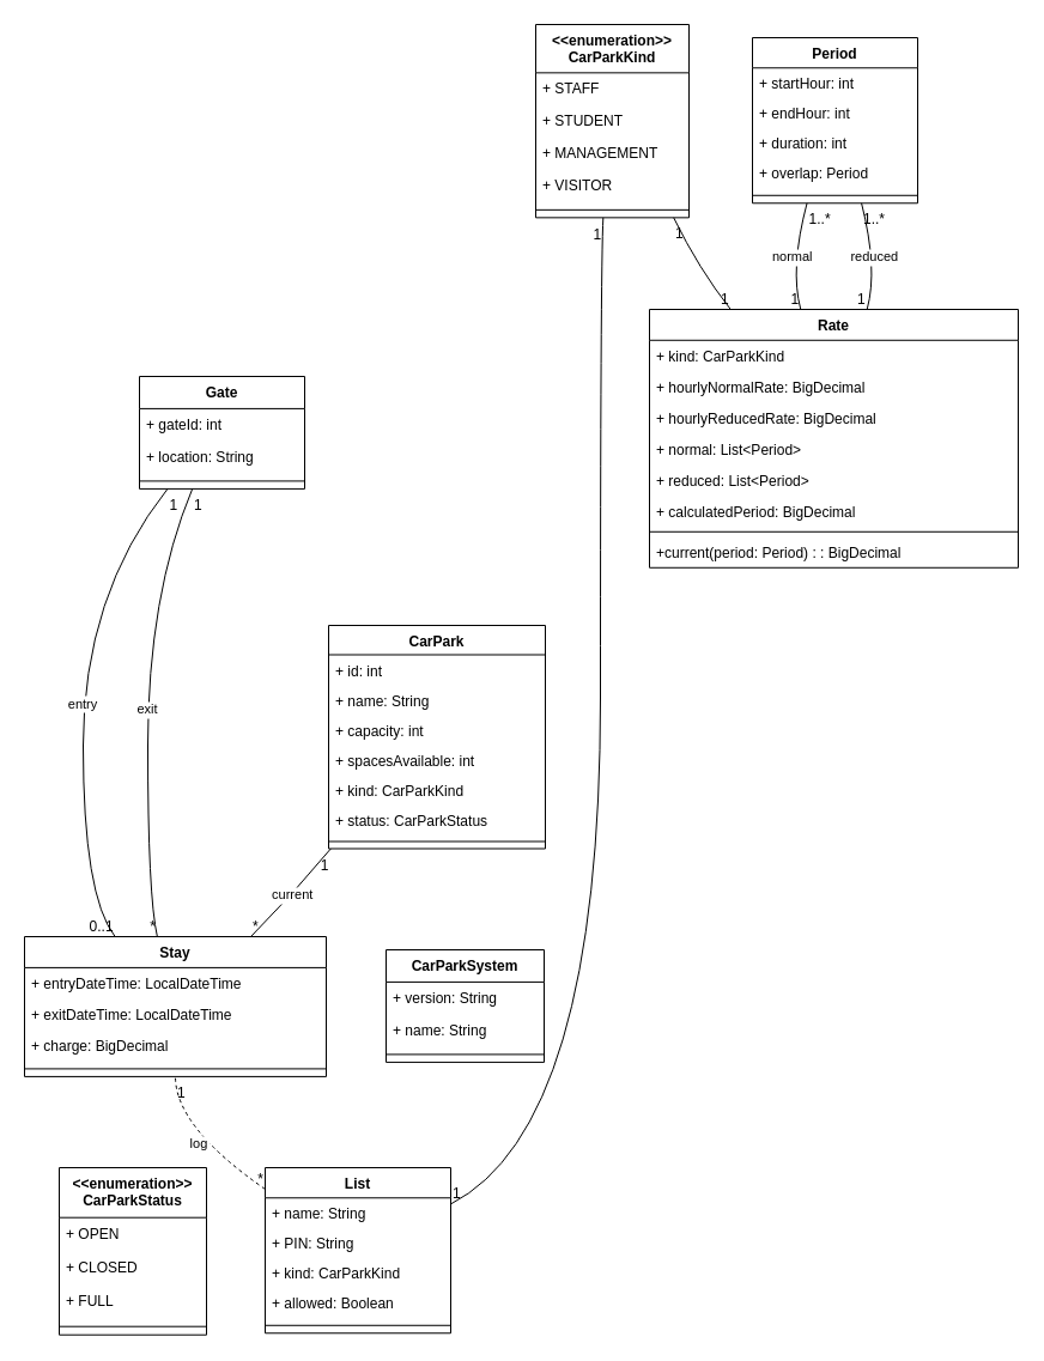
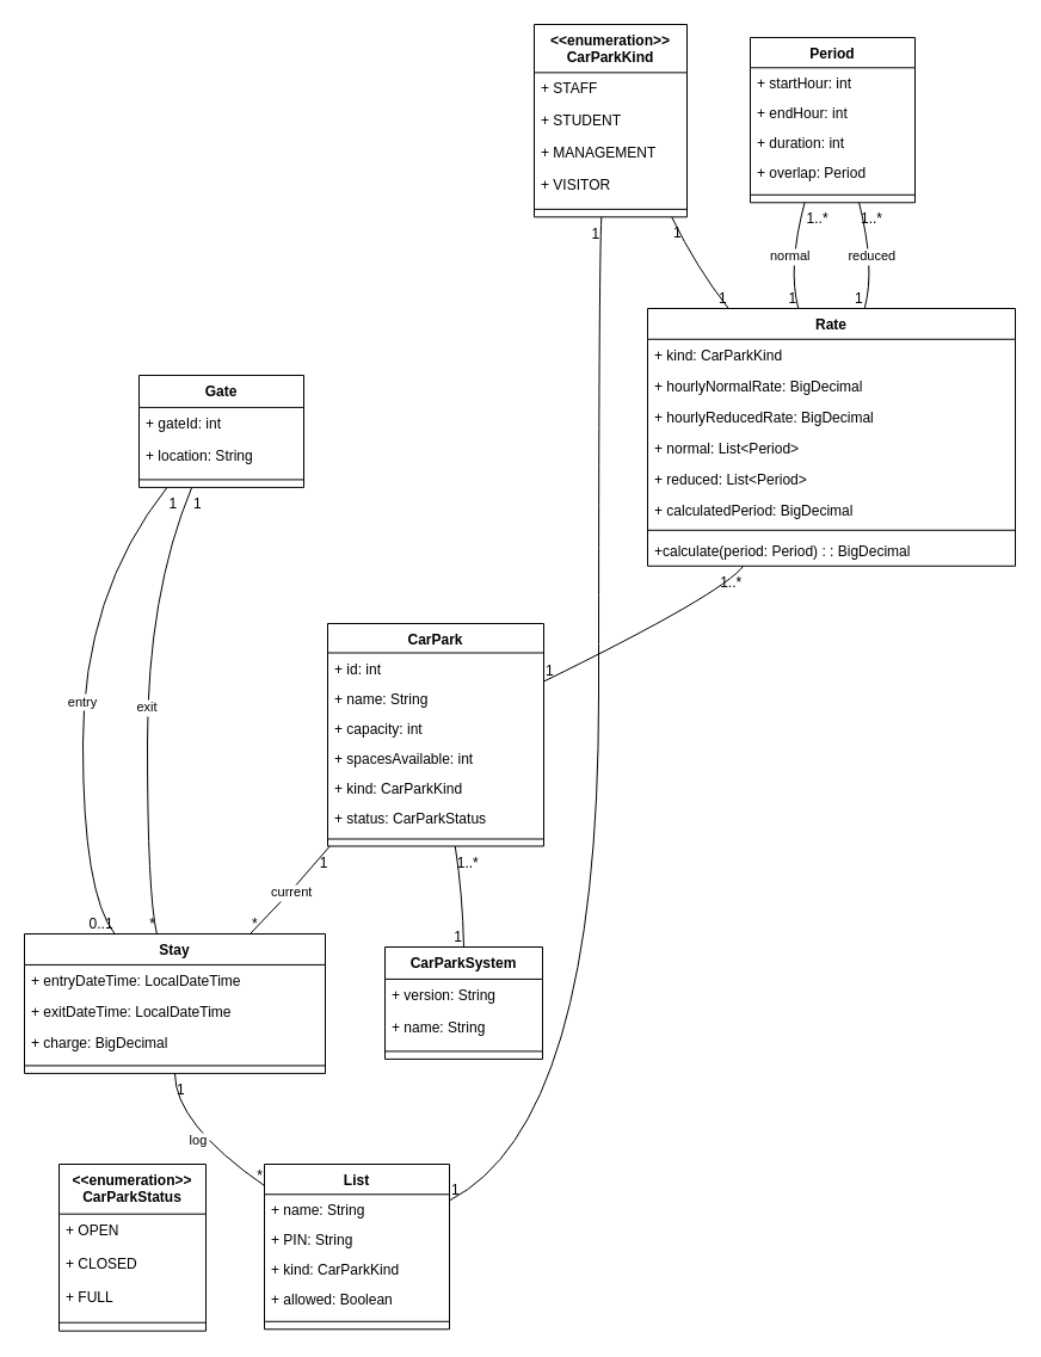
  <mxCell id="0" />
  <mxCell id="1" parent="0" />
  <mxCell id="2" value="&lt;&lt;enumeration&gt;&gt;&#10;CarParkKind" style="swimlane;fontStyle=1;align=center;verticalAlign=top;childLayout=stackLayout;horizontal=1;startSize=40.35;horizontalStack=0;resizeParent=1;resizeParentMax=0;resizeLast=0;collapsible=0;marginBottom=0;" parent="1" vertex="1"><mxGeometry x="447" y="20" width="128" height="161.35" as="geometry" /></mxCell>
  <mxCell id="3" value="+ STAFF" style="text;strokeColor=none;fillColor=none;align=left;verticalAlign=top;spacingLeft=4;spacingRight=4;overflow=hidden;rotatable=0;points=[[0,0.5],[1,0.5]];portConstraint=eastwest;" parent="2" vertex="1"><mxGeometry y="40.35" width="128" height="27" as="geometry" /></mxCell>
  <mxCell id="4" value="+ STUDENT" style="text;strokeColor=none;fillColor=none;align=left;verticalAlign=top;spacingLeft=4;spacingRight=4;overflow=hidden;rotatable=0;points=[[0,0.5],[1,0.5]];portConstraint=eastwest;" parent="2" vertex="1"><mxGeometry y="67.35" width="128" height="27" as="geometry" /></mxCell>
  <mxCell id="5" value="+ MANAGEMENT" style="text;strokeColor=none;fillColor=none;align=left;verticalAlign=top;spacingLeft=4;spacingRight=4;overflow=hidden;rotatable=0;points=[[0,0.5],[1,0.5]];portConstraint=eastwest;" parent="2" vertex="1"><mxGeometry y="94.35" width="128" height="27" as="geometry" /></mxCell>
  <mxCell id="6" value="+ VISITOR" style="text;strokeColor=none;fillColor=none;align=left;verticalAlign=top;spacingLeft=4;spacingRight=4;overflow=hidden;rotatable=0;points=[[0,0.5],[1,0.5]];portConstraint=eastwest;" parent="2" vertex="1"><mxGeometry y="121.35" width="128" height="27" as="geometry" /></mxCell>
  <mxCell id="7" style="line;strokeWidth=1;fillColor=none;align=left;verticalAlign=middle;spacingTop=-1;spacingLeft=3;spacingRight=3;rotatable=0;labelPosition=right;points=[];portConstraint=eastwest;strokeColor=inherit;" parent="2" vertex="1"><mxGeometry y="148.35" width="128" height="13" as="geometry" /></mxCell>
  <mxCell id="8" value="&lt;&lt;enumeration&gt;&gt;&#10;CarParkStatus" style="swimlane;fontStyle=1;align=center;verticalAlign=top;childLayout=stackLayout;horizontal=1;startSize=41.7;horizontalStack=0;resizeParent=1;resizeParentMax=0;resizeLast=0;collapsible=0;marginBottom=0;" parent="1" vertex="1"><mxGeometry x="49" y="975" width="123" height="139.7" as="geometry" /></mxCell>
  <mxCell id="9" value="+ OPEN" style="text;strokeColor=none;fillColor=none;align=left;verticalAlign=top;spacingLeft=4;spacingRight=4;overflow=hidden;rotatable=0;points=[[0,0.5],[1,0.5]];portConstraint=eastwest;" parent="8" vertex="1"><mxGeometry y="41.7" width="123" height="28" as="geometry" /></mxCell>
  <mxCell id="10" value="+ CLOSED" style="text;strokeColor=none;fillColor=none;align=left;verticalAlign=top;spacingLeft=4;spacingRight=4;overflow=hidden;rotatable=0;points=[[0,0.5],[1,0.5]];portConstraint=eastwest;" parent="8" vertex="1"><mxGeometry y="69.7" width="123" height="28" as="geometry" /></mxCell>
  <mxCell id="11" value="+ FULL" style="text;strokeColor=none;fillColor=none;align=left;verticalAlign=top;spacingLeft=4;spacingRight=4;overflow=hidden;rotatable=0;points=[[0,0.5],[1,0.5]];portConstraint=eastwest;" parent="8" vertex="1"><mxGeometry y="97.7" width="123" height="28" as="geometry" /></mxCell>
  <mxCell id="12" style="line;strokeWidth=1;fillColor=none;align=left;verticalAlign=middle;spacingTop=-1;spacingLeft=3;spacingRight=3;rotatable=0;labelPosition=right;points=[];portConstraint=eastwest;strokeColor=inherit;" parent="8" vertex="1"><mxGeometry y="125.7" width="123" height="14" as="geometry" /></mxCell>
  <mxCell id="13" value="List" style="swimlane;fontStyle=1;align=center;verticalAlign=top;childLayout=stackLayout;horizontal=1;startSize=25.273;horizontalStack=0;resizeParent=1;resizeParentMax=0;resizeLast=0;collapsible=0;marginBottom=0;" parent="1" vertex="1"><mxGeometry x="221" y="975" width="155" height="138.273" as="geometry" /></mxCell>
  <mxCell id="14" value="+ name: String" style="text;strokeColor=none;fillColor=none;align=left;verticalAlign=top;spacingLeft=4;spacingRight=4;overflow=hidden;rotatable=0;points=[[0,0.5],[1,0.5]];portConstraint=eastwest;" parent="13" vertex="1"><mxGeometry y="25.273" width="155" height="25" as="geometry" /></mxCell>
  <mxCell id="15" value="+ PIN: String" style="text;strokeColor=none;fillColor=none;align=left;verticalAlign=top;spacingLeft=4;spacingRight=4;overflow=hidden;rotatable=0;points=[[0,0.5],[1,0.5]];portConstraint=eastwest;" parent="13" vertex="1"><mxGeometry y="50.273" width="155" height="25" as="geometry" /></mxCell>
  <mxCell id="16" value="+ kind: CarParkKind" style="text;strokeColor=none;fillColor=none;align=left;verticalAlign=top;spacingLeft=4;spacingRight=4;overflow=hidden;rotatable=0;points=[[0,0.5],[1,0.5]];portConstraint=eastwest;" parent="13" vertex="1"><mxGeometry y="75.273" width="155" height="25" as="geometry" /></mxCell>
  <mxCell id="17" value="+ allowed: Boolean" style="text;strokeColor=none;fillColor=none;align=left;verticalAlign=top;spacingLeft=4;spacingRight=4;overflow=hidden;rotatable=0;points=[[0,0.5],[1,0.5]];portConstraint=eastwest;" parent="13" vertex="1"><mxGeometry y="100.273" width="155" height="25" as="geometry" /></mxCell>
  <mxCell id="18" style="line;strokeWidth=1;fillColor=none;align=left;verticalAlign=middle;spacingTop=-1;spacingLeft=3;spacingRight=3;rotatable=0;labelPosition=right;points=[];portConstraint=eastwest;strokeColor=inherit;" parent="13" vertex="1"><mxGeometry y="125.273" width="155" height="13" as="geometry" /></mxCell>
  <mxCell id="19" value="Stay" style="swimlane;fontStyle=1;align=center;verticalAlign=top;childLayout=stackLayout;horizontal=1;startSize=25.911;horizontalStack=0;resizeParent=1;resizeParentMax=0;resizeLast=0;collapsible=0;marginBottom=0;" parent="1" vertex="1"><mxGeometry x="20" y="782" width="252" height="116.911" as="geometry" /></mxCell>
  <mxCell id="20" value="+ entryDateTime: LocalDateTime" style="text;strokeColor=none;fillColor=none;align=left;verticalAlign=top;spacingLeft=4;spacingRight=4;overflow=hidden;rotatable=0;points=[[0,0.5],[1,0.5]];portConstraint=eastwest;" parent="19" vertex="1"><mxGeometry y="25.911" width="252" height="26" as="geometry" /></mxCell>
  <mxCell id="21" value="+ exitDateTime: LocalDateTime" style="text;strokeColor=none;fillColor=none;align=left;verticalAlign=top;spacingLeft=4;spacingRight=4;overflow=hidden;rotatable=0;points=[[0,0.5],[1,0.5]];portConstraint=eastwest;" parent="19" vertex="1"><mxGeometry y="51.911" width="252" height="26" as="geometry" /></mxCell>
  <mxCell id="22" value="+ charge: BigDecimal" style="text;strokeColor=none;fillColor=none;align=left;verticalAlign=top;spacingLeft=4;spacingRight=4;overflow=hidden;rotatable=0;points=[[0,0.5],[1,0.5]];portConstraint=eastwest;" parent="19" vertex="1"><mxGeometry y="77.911" width="252" height="26" as="geometry" /></mxCell>
  <mxCell id="23" style="line;strokeWidth=1;fillColor=none;align=left;verticalAlign=middle;spacingTop=-1;spacingLeft=3;spacingRight=3;rotatable=0;labelPosition=right;points=[];portConstraint=eastwest;strokeColor=inherit;" parent="19" vertex="1"><mxGeometry y="103.911" width="252" height="13" as="geometry" /></mxCell>
  <mxCell id="24" value="Gate" style="swimlane;fontStyle=1;align=center;verticalAlign=top;childLayout=stackLayout;horizontal=1;startSize=26.914;horizontalStack=0;resizeParent=1;resizeParentMax=0;resizeLast=0;collapsible=0;marginBottom=0;" parent="1" vertex="1"><mxGeometry x="116" y="314" width="138" height="93.914" as="geometry" /></mxCell>
  <mxCell id="25" value="+ gateId: int" style="text;strokeColor=none;fillColor=none;align=left;verticalAlign=top;spacingLeft=4;spacingRight=4;overflow=hidden;rotatable=0;points=[[0,0.5],[1,0.5]];portConstraint=eastwest;" parent="24" vertex="1"><mxGeometry y="26.914" width="138" height="27" as="geometry" /></mxCell>
  <mxCell id="26" value="+ location: String" style="text;strokeColor=none;fillColor=none;align=left;verticalAlign=top;spacingLeft=4;spacingRight=4;overflow=hidden;rotatable=0;points=[[0,0.5],[1,0.5]];portConstraint=eastwest;" parent="24" vertex="1"><mxGeometry y="53.914" width="138" height="27" as="geometry" /></mxCell>
  <mxCell id="27" style="line;strokeWidth=1;fillColor=none;align=left;verticalAlign=middle;spacingTop=-1;spacingLeft=3;spacingRight=3;rotatable=0;labelPosition=right;points=[];portConstraint=eastwest;strokeColor=inherit;" parent="24" vertex="1"><mxGeometry y="80.914" width="138" height="13" as="geometry" /></mxCell>
  <mxCell id="28" value="CarParkSystem" style="swimlane;fontStyle=1;align=center;verticalAlign=top;childLayout=stackLayout;horizontal=1;startSize=26.914;horizontalStack=0;resizeParent=1;resizeParentMax=0;resizeLast=0;collapsible=0;marginBottom=0;" parent="1" vertex="1"><mxGeometry x="322" y="793" width="132" height="93.914" as="geometry" /></mxCell>
  <mxCell id="29" value="+ version: String" style="text;strokeColor=none;fillColor=none;align=left;verticalAlign=top;spacingLeft=4;spacingRight=4;overflow=hidden;rotatable=0;points=[[0,0.5],[1,0.5]];portConstraint=eastwest;" parent="28" vertex="1"><mxGeometry y="26.914" width="132" height="27" as="geometry" /></mxCell>
  <mxCell id="30" value="+ name: String" style="text;strokeColor=none;fillColor=none;align=left;verticalAlign=top;spacingLeft=4;spacingRight=4;overflow=hidden;rotatable=0;points=[[0,0.5],[1,0.5]];portConstraint=eastwest;" parent="28" vertex="1"><mxGeometry y="53.914" width="132" height="27" as="geometry" /></mxCell>
  <mxCell id="31" style="line;strokeWidth=1;fillColor=none;align=left;verticalAlign=middle;spacingTop=-1;spacingLeft=3;spacingRight=3;rotatable=0;labelPosition=right;points=[];portConstraint=eastwest;strokeColor=inherit;" parent="28" vertex="1"><mxGeometry y="80.914" width="132" height="13" as="geometry" /></mxCell>
  <mxCell id="32" value="CarPark" style="swimlane;fontStyle=1;align=center;verticalAlign=top;childLayout=stackLayout;horizontal=1;startSize=24.507;horizontalStack=0;resizeParent=1;resizeParentMax=0;resizeLast=0;collapsible=0;marginBottom=0;" parent="1" vertex="1"><mxGeometry x="274" y="522" width="181" height="186.507" as="geometry" /></mxCell>
  <mxCell id="33" value="+ id: int" style="text;strokeColor=none;fillColor=none;align=left;verticalAlign=top;spacingLeft=4;spacingRight=4;overflow=hidden;rotatable=0;points=[[0,0.5],[1,0.5]];portConstraint=eastwest;" parent="32" vertex="1"><mxGeometry y="24.507" width="181" height="25" as="geometry" /></mxCell>
  <mxCell id="34" value="+ name: String" style="text;strokeColor=none;fillColor=none;align=left;verticalAlign=top;spacingLeft=4;spacingRight=4;overflow=hidden;rotatable=0;points=[[0,0.5],[1,0.5]];portConstraint=eastwest;" parent="32" vertex="1"><mxGeometry y="49.507" width="181" height="25" as="geometry" /></mxCell>
  <mxCell id="35" value="+ capacity: int" style="text;strokeColor=none;fillColor=none;align=left;verticalAlign=top;spacingLeft=4;spacingRight=4;overflow=hidden;rotatable=0;points=[[0,0.5],[1,0.5]];portConstraint=eastwest;" parent="32" vertex="1"><mxGeometry y="74.507" width="181" height="25" as="geometry" /></mxCell>
  <mxCell id="36" value="+ spacesAvailable: int" style="text;strokeColor=none;fillColor=none;align=left;verticalAlign=top;spacingLeft=4;spacingRight=4;overflow=hidden;rotatable=0;points=[[0,0.5],[1,0.5]];portConstraint=eastwest;" parent="32" vertex="1"><mxGeometry y="99.507" width="181" height="25" as="geometry" /></mxCell>
  <mxCell id="37" value="+ kind: CarParkKind" style="text;strokeColor=none;fillColor=none;align=left;verticalAlign=top;spacingLeft=4;spacingRight=4;overflow=hidden;rotatable=0;points=[[0,0.5],[1,0.5]];portConstraint=eastwest;" parent="32" vertex="1"><mxGeometry y="124.507" width="181" height="25" as="geometry" /></mxCell>
  <mxCell id="38" value="+ status: CarParkStatus" style="text;strokeColor=none;fillColor=none;align=left;verticalAlign=top;spacingLeft=4;spacingRight=4;overflow=hidden;rotatable=0;points=[[0,0.5],[1,0.5]];portConstraint=eastwest;" parent="32" vertex="1"><mxGeometry y="149.507" width="181" height="25" as="geometry" /></mxCell>
  <mxCell id="39" style="line;strokeWidth=1;fillColor=none;align=left;verticalAlign=middle;spacingTop=-1;spacingLeft=3;spacingRight=3;rotatable=0;labelPosition=right;points=[];portConstraint=eastwest;strokeColor=inherit;" parent="32" vertex="1"><mxGeometry y="174.507" width="181" height="12" as="geometry" /></mxCell>
  <mxCell id="40" value="Period" style="swimlane;fontStyle=1;align=center;verticalAlign=top;childLayout=stackLayout;horizontal=1;startSize=25.273;horizontalStack=0;resizeParent=1;resizeParentMax=0;resizeLast=0;collapsible=0;marginBottom=0;" parent="1" vertex="1"><mxGeometry x="628" y="31" width="138" height="138.273" as="geometry" /></mxCell>
  <mxCell id="41" value="+ startHour: int" style="text;strokeColor=none;fillColor=none;align=left;verticalAlign=top;spacingLeft=4;spacingRight=4;overflow=hidden;rotatable=0;points=[[0,0.5],[1,0.5]];portConstraint=eastwest;" parent="40" vertex="1"><mxGeometry y="25.273" width="138" height="25" as="geometry" /></mxCell>
  <mxCell id="42" value="+ endHour: int" style="text;strokeColor=none;fillColor=none;align=left;verticalAlign=top;spacingLeft=4;spacingRight=4;overflow=hidden;rotatable=0;points=[[0,0.5],[1,0.5]];portConstraint=eastwest;" parent="40" vertex="1"><mxGeometry y="50.273" width="138" height="25" as="geometry" /></mxCell>
  <mxCell id="43" value="+ duration: int" style="text;strokeColor=none;fillColor=none;align=left;verticalAlign=top;spacingLeft=4;spacingRight=4;overflow=hidden;rotatable=0;points=[[0,0.5],[1,0.5]];portConstraint=eastwest;" parent="40" vertex="1"><mxGeometry y="75.273" width="138" height="25" as="geometry" /></mxCell>
  <mxCell id="44" value="+ overlap: Period" style="text;strokeColor=none;fillColor=none;align=left;verticalAlign=top;spacingLeft=4;spacingRight=4;overflow=hidden;rotatable=0;points=[[0,0.5],[1,0.5]];portConstraint=eastwest;" parent="40" vertex="1"><mxGeometry y="100.273" width="138" height="25" as="geometry" /></mxCell>
  <mxCell id="45" style="line;strokeWidth=1;fillColor=none;align=left;verticalAlign=middle;spacingTop=-1;spacingLeft=3;spacingRight=3;rotatable=0;labelPosition=right;points=[];portConstraint=eastwest;strokeColor=inherit;" parent="40" vertex="1"><mxGeometry y="125.273" width="138" height="13" as="geometry" /></mxCell>
  <mxCell id="46" value="Rate" style="swimlane;fontStyle=1;align=center;verticalAlign=top;childLayout=stackLayout;horizontal=1;startSize=25.775;horizontalStack=0;resizeParent=1;resizeParentMax=0;resizeLast=0;collapsible=0;marginBottom=0;" parent="1" vertex="1"><mxGeometry x="542" y="258" width="308" height="215.775" as="geometry" /></mxCell>
  <mxCell id="47" value="+ kind: CarParkKind" style="text;strokeColor=none;fillColor=none;align=left;verticalAlign=top;spacingLeft=4;spacingRight=4;overflow=hidden;rotatable=0;points=[[0,0.5],[1,0.5]];portConstraint=eastwest;" parent="46" vertex="1"><mxGeometry y="25.775" width="308" height="26" as="geometry" /></mxCell>
  <mxCell id="48" value="+ hourlyNormalRate: BigDecimal" style="text;strokeColor=none;fillColor=none;align=left;verticalAlign=top;spacingLeft=4;spacingRight=4;overflow=hidden;rotatable=0;points=[[0,0.5],[1,0.5]];portConstraint=eastwest;" parent="46" vertex="1"><mxGeometry y="51.775" width="308" height="26" as="geometry" /></mxCell>
  <mxCell id="49" value="+ hourlyReducedRate: BigDecimal" style="text;strokeColor=none;fillColor=none;align=left;verticalAlign=top;spacingLeft=4;spacingRight=4;overflow=hidden;rotatable=0;points=[[0,0.5],[1,0.5]];portConstraint=eastwest;" parent="46" vertex="1"><mxGeometry y="77.775" width="308" height="26" as="geometry" /></mxCell>
  <mxCell id="50" value="+ normal: List&lt;Period&gt;" style="text;strokeColor=none;fillColor=none;align=left;verticalAlign=top;spacingLeft=4;spacingRight=4;overflow=hidden;rotatable=0;points=[[0,0.5],[1,0.5]];portConstraint=eastwest;" parent="46" vertex="1"><mxGeometry y="103.775" width="308" height="26" as="geometry" /></mxCell>
  <mxCell id="51" value="+ reduced: List&lt;Period&gt;" style="text;strokeColor=none;fillColor=none;align=left;verticalAlign=top;spacingLeft=4;spacingRight=4;overflow=hidden;rotatable=0;points=[[0,0.5],[1,0.5]];portConstraint=eastwest;" parent="46" vertex="1"><mxGeometry y="129.775" width="308" height="26" as="geometry" /></mxCell>
  <mxCell id="52" value="+ calculatedPeriod: BigDecimal" style="text;strokeColor=none;fillColor=none;align=left;verticalAlign=top;spacingLeft=4;spacingRight=4;overflow=hidden;rotatable=0;points=[[0,0.5],[1,0.5]];portConstraint=eastwest;" parent="46" vertex="1"><mxGeometry y="155.775" width="308" height="26" as="geometry" /></mxCell>
  <mxCell id="53" style="line;strokeWidth=1;fillColor=none;align=left;verticalAlign=middle;spacingTop=-1;spacingLeft=3;spacingRight=3;rotatable=0;labelPosition=right;points=[];portConstraint=eastwest;strokeColor=inherit;" parent="46" vertex="1"><mxGeometry y="181.775" width="308" height="8" as="geometry" /></mxCell>
- <mxCell id="54" value="+current(period: Period) : : BigDecimal" style="text;strokeColor=none;fillColor=none;align=left;verticalAlign=top;spacingLeft=4;spacingRight=4;overflow=hidden;rotatable=0;points=[[0,0.5],[1,0.5]];portConstraint=eastwest;" parent="46" vertex="1"><mxGeometry y="189.775" width="308" height="26" as="geometry" /></mxCell>
+ <mxCell id="54" value="+calculate(period: Period) : : BigDecimal" style="text;strokeColor=none;fillColor=none;align=left;verticalAlign=top;spacingLeft=4;spacingRight=4;overflow=hidden;rotatable=0;points=[[0,0.5],[1,0.5]];portConstraint=eastwest;" parent="46" vertex="1"><mxGeometry y="189.775" width="308" height="26" as="geometry" /></mxCell>
  <mxCell id="55" value="" style="curved=1;startArrow=none;endArrow=none;exitX=1;exitY=0.22;entryX=0.44;entryY=1;rounded=0;" parent="1" source="13" target="2" edge="1"><mxGeometry relative="1" as="geometry"><Array as="points"><mxPoint x="501" y="941" /><mxPoint x="501" y="224" /></Array></mxGeometry></mxCell>
  <mxCell id="56" value="1" style="edgeLabel;resizable=0;labelBackgroundColor=none;fontSize=12;align=left;verticalAlign=bottom;" parent="55" vertex="1"><mxGeometry x="-1" relative="1" as="geometry" /></mxCell>
  <mxCell id="57" value="1" style="edgeLabel;resizable=0;labelBackgroundColor=none;fontSize=12;align=right;verticalAlign=top;" parent="55" vertex="1"><mxGeometry x="1" relative="1" as="geometry" /></mxCell>
- <mxCell id="58" value="log" style="curved=1;startArrow=none;endArrow=none;exitX=0;exitY=0.13;entryX=0.5;entryY=1;rounded=0;dashed=1;" parent="1" source="13" target="19" edge="1"><mxGeometry relative="1" as="geometry"><Array as="points"><mxPoint x="146" y="941" /></Array></mxGeometry></mxCell>
+ <mxCell id="58" value="log" style="curved=1;startArrow=none;endArrow=none;exitX=0;exitY=0.13;entryX=0.5;entryY=1;rounded=0;" parent="1" source="13" target="19" edge="1"><mxGeometry relative="1" as="geometry"><Array as="points"><mxPoint x="146" y="941" /></Array></mxGeometry></mxCell>
  <mxCell id="59" value="*" style="edgeLabel;resizable=0;labelBackgroundColor=none;fontSize=12;align=right;verticalAlign=bottom;" parent="58" vertex="1"><mxGeometry x="-1" relative="1" as="geometry" /></mxCell>
  <mxCell id="60" value="1" style="edgeLabel;resizable=0;labelBackgroundColor=none;fontSize=12;align=left;verticalAlign=top;" parent="58" vertex="1"><mxGeometry x="1" relative="1" as="geometry" /></mxCell>
  <mxCell id="61" value="entry" style="curved=1;startArrow=none;endArrow=none;exitX=0.3;exitY=0;entryX=0.17;entryY=1;rounded=0;" parent="1" source="19" target="24" edge="1"><mxGeometry relative="1" as="geometry"><Array as="points"><mxPoint x="69" y="748" /><mxPoint x="69" y="497" /></Array></mxGeometry></mxCell>
  <mxCell id="62" value="0..1" style="edgeLabel;resizable=0;labelBackgroundColor=none;fontSize=12;align=right;verticalAlign=bottom;" parent="61" vertex="1"><mxGeometry x="-1" relative="1" as="geometry" /></mxCell>
  <mxCell id="63" value="1" style="edgeLabel;resizable=0;labelBackgroundColor=none;fontSize=12;align=left;verticalAlign=top;" parent="61" vertex="1"><mxGeometry x="1" relative="1" as="geometry" /></mxCell>
  <mxCell id="64" value="current" style="curved=1;startArrow=none;endArrow=none;exitX=0.75;exitY=0;entryX=0.01;entryY=1;rounded=0;" parent="1" source="19" target="32" edge="1"><mxGeometry relative="1" as="geometry"><Array as="points"><mxPoint x="243" y="748" /></Array></mxGeometry></mxCell>
  <mxCell id="65" value="*" style="edgeLabel;resizable=0;labelBackgroundColor=none;fontSize=12;align=left;verticalAlign=bottom;" parent="64" vertex="1"><mxGeometry x="-1" relative="1" as="geometry" /></mxCell>
  <mxCell id="66" value="1" style="edgeLabel;resizable=0;labelBackgroundColor=none;fontSize=12;align=right;verticalAlign=top;" parent="64" vertex="1"><mxGeometry x="1" relative="1" as="geometry" /></mxCell>
  <mxCell id="67" value="exit" style="curved=1;startArrow=none;endArrow=none;exitX=0.44;exitY=0;entryX=0.32;entryY=1;rounded=0;" parent="1" source="19" target="24" edge="1"><mxGeometry relative="1" as="geometry"><Array as="points"><mxPoint x="123" y="748" /><mxPoint x="123" y="497" /></Array></mxGeometry></mxCell>
  <mxCell id="68" value="*" style="edgeLabel;resizable=0;labelBackgroundColor=none;fontSize=12;align=right;verticalAlign=bottom;" parent="67" vertex="1"><mxGeometry x="-1" relative="1" as="geometry" /></mxCell>
  <mxCell id="69" value="1" style="edgeLabel;resizable=0;labelBackgroundColor=none;fontSize=12;align=left;verticalAlign=top;" parent="67" vertex="1"><mxGeometry x="1" relative="1" as="geometry" /></mxCell>
+ <mxCell id="70" value="" style="curved=1;startArrow=none;endArrow=none;exitX=1;exitY=0.26;entryX=0.26;entryY=1;rounded=0;" parent="1" source="32" target="46" edge="1"><mxGeometry relative="1" as="geometry"><Array as="points"><mxPoint x="605" y="497" /></Array></mxGeometry></mxCell>
+ <mxCell id="71" value="1" style="edgeLabel;resizable=0;labelBackgroundColor=none;fontSize=12;align=left;verticalAlign=bottom;" parent="70" vertex="1"><mxGeometry x="-1" relative="1" as="geometry" /></mxCell>
+ <mxCell id="72" value="1..*" style="edgeLabel;resizable=0;labelBackgroundColor=none;fontSize=12;align=right;verticalAlign=top;" parent="70" vertex="1"><mxGeometry x="1" relative="1" as="geometry" /></mxCell>
  <mxCell id="73" value="" style="curved=1;startArrow=none;endArrow=none;exitX=0.22;exitY=0;entryX=0.9;entryY=1;rounded=0;" parent="1" source="46" target="2" edge="1"><mxGeometry relative="1" as="geometry"><Array as="points"><mxPoint x="583" y="224" /></Array></mxGeometry></mxCell>
  <mxCell id="74" value="1" style="edgeLabel;resizable=0;labelBackgroundColor=none;fontSize=12;align=right;verticalAlign=bottom;" parent="73" vertex="1"><mxGeometry x="-1" relative="1" as="geometry" /></mxCell>
  <mxCell id="75" value="1" style="edgeLabel;resizable=0;labelBackgroundColor=none;fontSize=12;align=left;verticalAlign=top;" parent="73" vertex="1"><mxGeometry x="1" relative="1" as="geometry" /></mxCell>
  <mxCell id="76" value="normal" style="curved=1;startArrow=none;endArrow=none;exitX=0.41;exitY=0;entryX=0.33;entryY=1;rounded=0;" parent="1" source="46" target="40" edge="1"><mxGeometry relative="1" as="geometry"><Array as="points"><mxPoint x="659" y="224" /></Array></mxGeometry></mxCell>
  <mxCell id="77" value="1" style="edgeLabel;resizable=0;labelBackgroundColor=none;fontSize=12;align=right;verticalAlign=bottom;" parent="76" vertex="1"><mxGeometry x="-1" relative="1" as="geometry" /></mxCell>
  <mxCell id="78" value="1..*" style="edgeLabel;resizable=0;labelBackgroundColor=none;fontSize=12;align=left;verticalAlign=top;" parent="76" vertex="1"><mxGeometry x="1" relative="1" as="geometry" /></mxCell>
  <mxCell id="79" value="reduced" style="curved=1;startArrow=none;endArrow=none;exitX=0.59;exitY=0;entryX=0.66;entryY=1;rounded=0;" parent="1" source="46" target="40" edge="1"><mxGeometry relative="1" as="geometry"><Array as="points"><mxPoint x="733" y="224" /></Array></mxGeometry></mxCell>
  <mxCell id="80" value="1" style="edgeLabel;resizable=0;labelBackgroundColor=none;fontSize=12;align=right;verticalAlign=bottom;" parent="79" vertex="1"><mxGeometry x="-1" relative="1" as="geometry" /></mxCell>
  <mxCell id="81" value="1..*" style="edgeLabel;resizable=0;labelBackgroundColor=none;fontSize=12;align=left;verticalAlign=top;" parent="79" vertex="1"><mxGeometry x="1" relative="1" as="geometry" /></mxCell>
+ <mxCell id="82" value="" style="curved=1;startArrow=none;endArrow=none;exitX=0.5;exitY=0;entryX=0.59;entryY=1;rounded=0;" parent="1" source="28" target="32" edge="1"><mxGeometry relative="1" as="geometry"><Array as="points"><mxPoint x="387" y="748" /></Array></mxGeometry></mxCell>
+ <mxCell id="83" value="1" style="edgeLabel;resizable=0;labelBackgroundColor=none;fontSize=12;align=right;verticalAlign=bottom;" parent="82" vertex="1"><mxGeometry x="-1" relative="1" as="geometry" /></mxCell>
+ <mxCell id="84" value="1..*" style="edgeLabel;resizable=0;labelBackgroundColor=none;fontSize=12;align=left;verticalAlign=top;" parent="82" vertex="1"><mxGeometry x="1" relative="1" as="geometry" /></mxCell>
